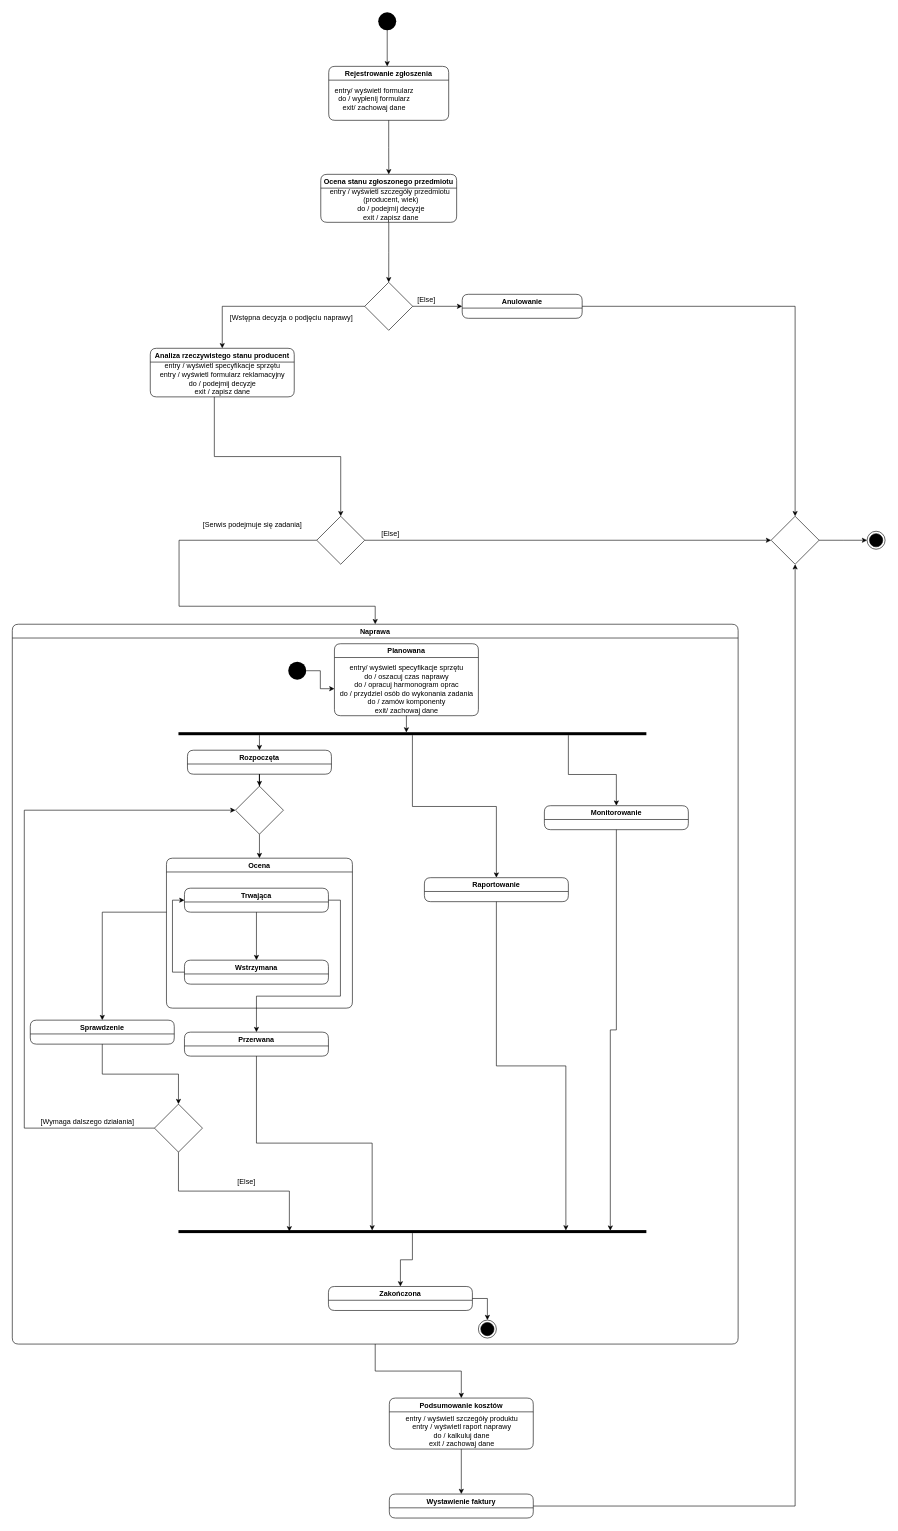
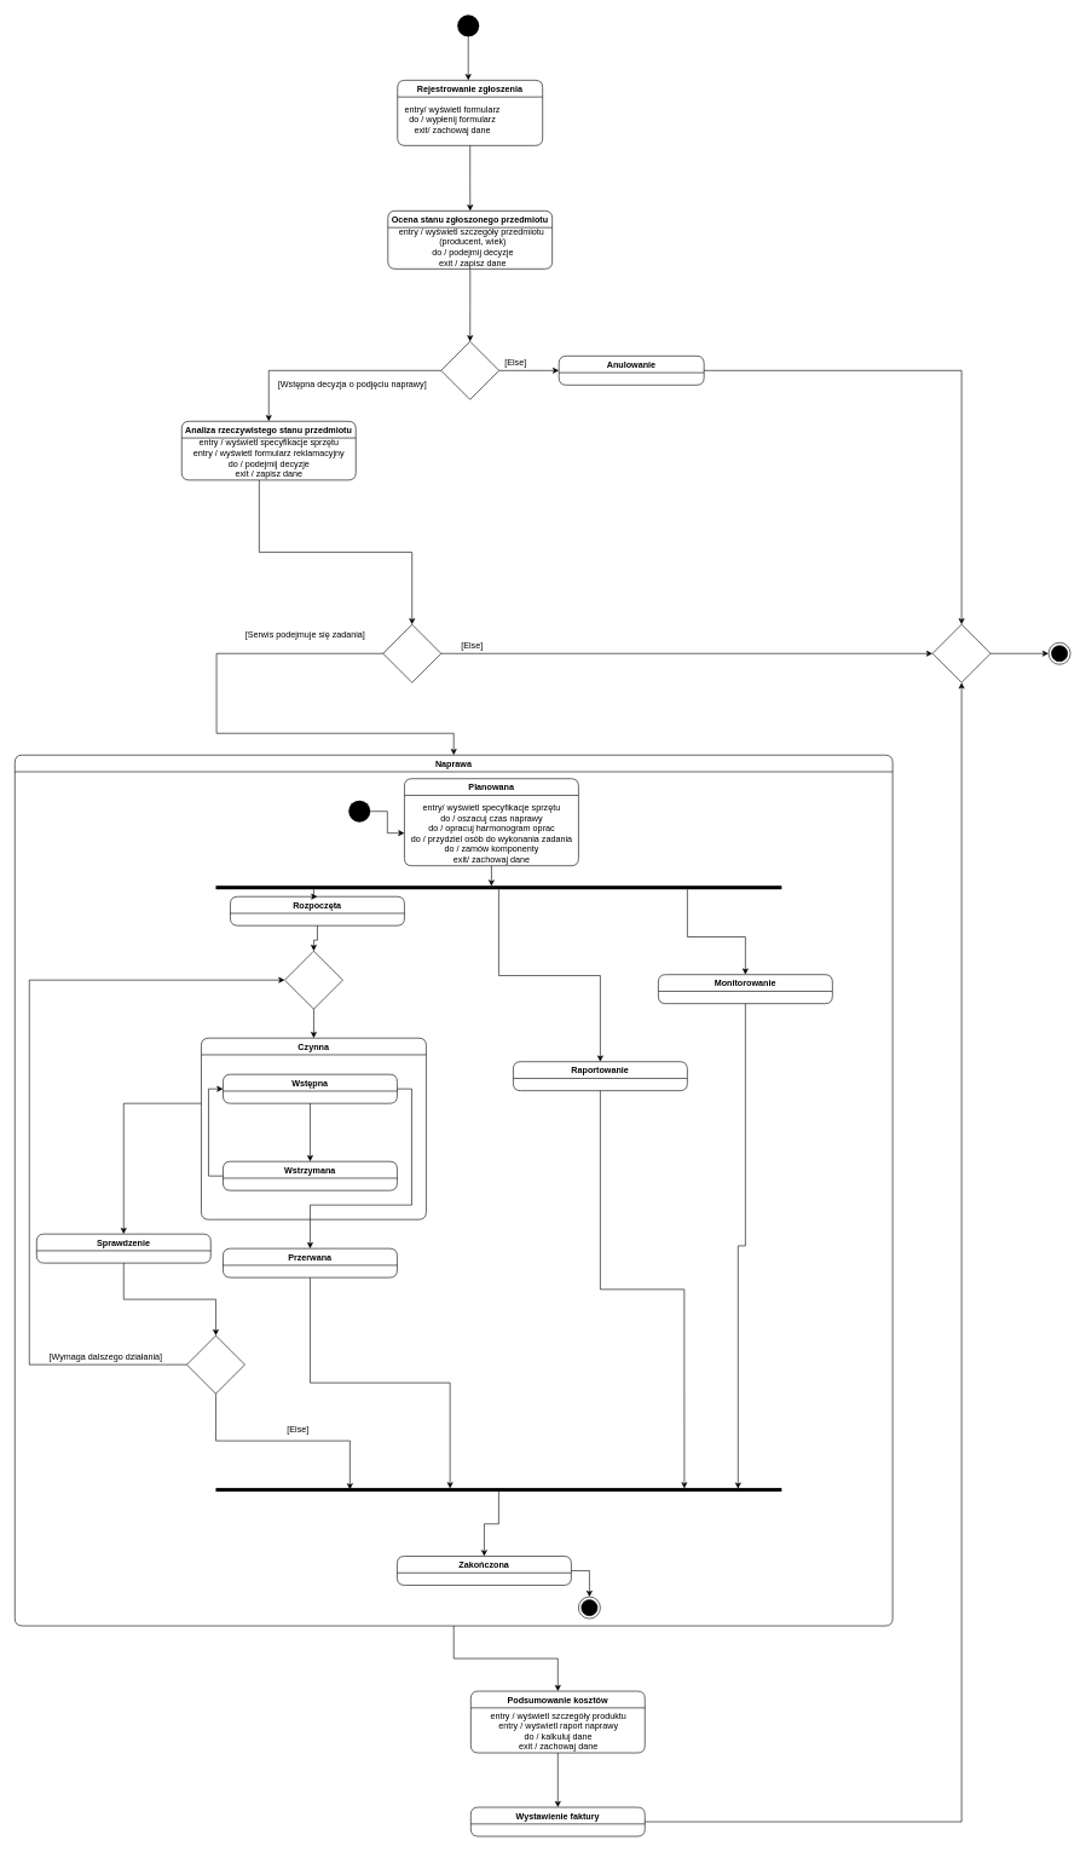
  <mxCell id="0" />
  <mxCell id="1" parent="0" />
  <mxCell id="2" value="" style="edgeStyle=orthogonalEdgeStyle;rounded=0;orthogonalLoop=1;jettySize=auto;html=1;" edge="1" parent="1"><mxGeometry relative="1" as="geometry"><mxPoint x="645" y="45" as="sourcePoint" /><mxPoint x="645" y="110" as="targetPoint" /></mxGeometry></mxCell>
  <mxCell id="3" value="" style="ellipse;fillColor=#000000;strokeColor=none;" vertex="1" parent="1"><mxGeometry x="630" y="20" width="30" height="30" as="geometry" /></mxCell>
  <mxCell id="4" value="" style="edgeStyle=orthogonalEdgeStyle;rounded=0;orthogonalLoop=1;jettySize=auto;html=1;" edge="1" parent="1" source="5" target="8"><mxGeometry relative="1" as="geometry" /></mxCell>
  <mxCell id="5" value="Rejestrowanie zgłoszenia" style="swimlane;rounded=1;sketch=0;strokeColor=#000000;fillColor=none;" vertex="1" parent="1"><mxGeometry x="547.5" y="110" width="200" height="90" as="geometry" /></mxCell>
  <mxCell id="6" value="entry/ wyświetl formularz&lt;br&gt;do / wypłenij formularz&lt;br&gt;exit/ zachowaj dane" style="text;html=1;align=center;verticalAlign=middle;resizable=0;points=[];autosize=1;" vertex="1" parent="5"><mxGeometry y="30" width="150" height="50" as="geometry" /></mxCell>
  <mxCell id="7" value="" style="edgeStyle=orthogonalEdgeStyle;rounded=0;orthogonalLoop=1;jettySize=auto;html=1;" edge="1" parent="1" source="8" target="12"><mxGeometry relative="1" as="geometry" /></mxCell>
  <mxCell id="8" value="Ocena stanu zgłoszonego przedmiotu" style="swimlane;rounded=1;sketch=0;strokeColor=#000000;fillColor=none;" vertex="1" parent="1"><mxGeometry x="534.25" y="290" width="226.5" height="80" as="geometry" /></mxCell>
  <mxCell id="9" value="entry / wyświetl szczegóły przedmiotu&amp;nbsp;&lt;br&gt;(producent, wiek)&lt;br&gt;do / podejmij decyzje&lt;br&gt;exit / zapisz dane" style="text;html=1;align=center;verticalAlign=middle;resizable=0;points=[];autosize=1;" vertex="1" parent="8"><mxGeometry x="6.5" y="20" width="220" height="60" as="geometry" /></mxCell>
  <mxCell id="10" value="" style="edgeStyle=orthogonalEdgeStyle;rounded=0;orthogonalLoop=1;jettySize=auto;html=1;entryX=0;entryY=0.5;entryDx=0;entryDy=0;" edge="1" parent="1" source="12" target="16"><mxGeometry relative="1" as="geometry"><mxPoint x="765" y="510" as="targetPoint" /></mxGeometry></mxCell>
  <mxCell id="11" style="edgeStyle=orthogonalEdgeStyle;rounded=0;orthogonalLoop=1;jettySize=auto;html=1;" edge="1" parent="1" source="12" target="17"><mxGeometry relative="1" as="geometry" /></mxCell>
  <mxCell id="12" value="" style="rhombus;whiteSpace=wrap;html=1;rounded=0;fontStyle=1;fillColor=none;startSize=23;sketch=0;" vertex="1" parent="1"><mxGeometry x="607.5" y="470" width="80" height="80" as="geometry" /></mxCell>
  <mxCell id="13" value="[Wstępna decyzja o podjęciu naprawy]" style="text;html=1;align=center;verticalAlign=middle;resizable=0;points=[];autosize=1;" vertex="1" parent="1"><mxGeometry x="375" y="520" width="220" height="20" as="geometry" /></mxCell>
  <mxCell id="14" value="[Else]" style="text;html=1;align=center;verticalAlign=middle;resizable=0;points=[];autosize=1;" vertex="1" parent="1"><mxGeometry x="685" y="490" width="50" height="20" as="geometry" /></mxCell>
  <mxCell id="15" value="" style="edgeStyle=orthogonalEdgeStyle;rounded=0;orthogonalLoop=1;jettySize=auto;html=1;entryX=0.5;entryY=0;entryDx=0;entryDy=0;" edge="1" parent="1" source="16" target="31"><mxGeometry relative="1" as="geometry"><mxPoint x="1110" y="510" as="targetPoint" /></mxGeometry></mxCell>
  <mxCell id="16" value="Anulowanie" style="swimlane;rounded=1;sketch=0;strokeColor=#000000;fillColor=none;" vertex="1" parent="1"><mxGeometry x="770" y="490" width="200" height="40" as="geometry" /></mxCell>
- <mxCell id="17" value="Analiza rzeczywistego stanu producent" style="swimlane;rounded=1;sketch=0;strokeColor=#000000;fillColor=none;" vertex="1" parent="1"><mxGeometry x="250" y="580" width="240" height="81" as="geometry" /></mxCell>
+ <mxCell id="17" value="Analiza rzeczywistego stanu przedmiotu" style="swimlane;rounded=1;sketch=0;strokeColor=#000000;fillColor=none;" vertex="1" parent="1"><mxGeometry x="250" y="580" width="240" height="81" as="geometry" /></mxCell>
  <mxCell id="18" value="entry / wyświetl specyfikacje sprzętu&lt;br&gt;entry / wyświetl formularz reklamacyjny&lt;br&gt;do / podejmij decyzje&lt;br&gt;exit / zapisz dane" style="text;html=1;align=center;verticalAlign=middle;resizable=0;points=[];autosize=1;" vertex="1" parent="17"><mxGeometry x="10" y="21" width="220" height="60" as="geometry" /></mxCell>
  <mxCell id="19" value="" style="edgeStyle=orthogonalEdgeStyle;rounded=0;orthogonalLoop=1;jettySize=auto;html=1;exitX=0.44;exitY=1.002;exitDx=0;exitDy=0;exitPerimeter=0;" edge="1" parent="1" source="18" target="22"><mxGeometry relative="1" as="geometry"><mxPoint x="490" y="780.059" as="sourcePoint" /></mxGeometry></mxCell>
  <mxCell id="20" style="edgeStyle=orthogonalEdgeStyle;rounded=0;orthogonalLoop=1;jettySize=auto;html=1;entryX=0;entryY=0.5;entryDx=0;entryDy=0;" edge="1" parent="1" source="22" target="31"><mxGeometry relative="1" as="geometry" /></mxCell>
  <mxCell id="21" style="edgeStyle=orthogonalEdgeStyle;rounded=0;orthogonalLoop=1;jettySize=auto;html=1;entryX=0.5;entryY=0;entryDx=0;entryDy=0;" edge="1" parent="1" source="22" target="33"><mxGeometry relative="1" as="geometry"><Array as="points"><mxPoint x="298" y="900" /><mxPoint x="298" y="1010" /><mxPoint x="625" y="1010" /></Array></mxGeometry></mxCell>
  <mxCell id="22" value="" style="rhombus;whiteSpace=wrap;html=1;rounded=0;fontStyle=1;fillColor=none;startSize=23;sketch=0;" vertex="1" parent="1"><mxGeometry x="527.5" y="860" width="80" height="80" as="geometry" /></mxCell>
  <mxCell id="23" value="[Serwis podejmuje się zadania]" style="text;html=1;align=center;verticalAlign=middle;resizable=0;points=[];autosize=1;" vertex="1" parent="1"><mxGeometry x="330" y="865" width="180" height="20" as="geometry" /></mxCell>
  <mxCell id="24" value="[Else]" style="text;html=1;align=center;verticalAlign=middle;resizable=0;points=[];autosize=1;" vertex="1" parent="1"><mxGeometry x="625" y="880" width="50" height="20" as="geometry" /></mxCell>
  <mxCell id="25" value="" style="edgeStyle=orthogonalEdgeStyle;rounded=0;orthogonalLoop=1;jettySize=auto;html=1;" edge="1" parent="1" source="26" target="29"><mxGeometry relative="1" as="geometry" /></mxCell>
  <mxCell id="26" value="Podsumowanie kosztów" style="swimlane;rounded=1;sketch=0;strokeColor=#000000;fillColor=none;startSize=23;" vertex="1" parent="1"><mxGeometry x="648.5" y="2330" width="240" height="85" as="geometry" /></mxCell>
  <mxCell id="27" value="entry / wyświetl szczegóły produktu&lt;br&gt;entry / wyświetl raport naprawy&lt;br&gt;do / kalkuluj dane&lt;br&gt;exit / zachowaj dane" style="text;html=1;align=center;verticalAlign=middle;resizable=0;points=[];autosize=1;" vertex="1" parent="26"><mxGeometry x="20" y="25" width="200" height="60" as="geometry" /></mxCell>
  <mxCell id="28" value="" style="edgeStyle=orthogonalEdgeStyle;rounded=0;orthogonalLoop=1;jettySize=auto;html=1;entryX=0.5;entryY=1;entryDx=0;entryDy=0;" edge="1" parent="1" source="29" target="31"><mxGeometry relative="1" as="geometry"><mxPoint x="1560" y="1040" as="targetPoint" /></mxGeometry></mxCell>
  <mxCell id="29" value="Wystawienie faktury" style="swimlane;rounded=1;sketch=0;strokeColor=#000000;fillColor=none;startSize=23;" vertex="1" parent="1"><mxGeometry x="648.5" y="2490" width="240" height="40" as="geometry" /></mxCell>
  <mxCell id="30" value="" style="edgeStyle=orthogonalEdgeStyle;rounded=0;orthogonalLoop=1;jettySize=auto;html=1;" edge="1" parent="1" source="31"><mxGeometry relative="1" as="geometry"><mxPoint x="1445" y="900" as="targetPoint" /></mxGeometry></mxCell>
  <mxCell id="31" value="" style="rhombus;whiteSpace=wrap;html=1;rounded=0;fontStyle=1;fillColor=none;startSize=23;sketch=0;" vertex="1" parent="1"><mxGeometry x="1285" y="860" width="80" height="80" as="geometry" /></mxCell>
  <mxCell id="32" style="edgeStyle=orthogonalEdgeStyle;rounded=0;orthogonalLoop=1;jettySize=auto;html=1;entryX=0.5;entryY=0;entryDx=0;entryDy=0;" edge="1" parent="1" source="33" target="26"><mxGeometry relative="1" as="geometry" /></mxCell>
  <mxCell id="33" value="Naprawa" style="swimlane;rounded=1;sketch=0;strokeColor=#000000;fillColor=none;startSize=23;" vertex="1" parent="1"><mxGeometry x="20" y="1040" width="1210" height="1200" as="geometry" /></mxCell>
- <mxCell id="34" value="Rozpoczęta" style="swimlane;rounded=1;sketch=0;strokeColor=#000000;fillColor=none;" vertex="1" parent="33"><mxGeometry x="292" y="210" width="240" height="40" as="geometry" /></mxCell>
- <mxCell id="35" value="Trwająca" style="swimlane;rounded=1;sketch=0;strokeColor=#000000;fillColor=none;startSize=23;" vertex="1" parent="33"><mxGeometry x="287" y="440" width="240" height="40" as="geometry" /></mxCell>
+ <mxCell id="34" value="Rozpoczęta" style="swimlane;rounded=1;sketch=0;strokeColor=#000000;fillColor=none;" vertex="1" parent="33"><mxGeometry x="297" y="195" width="240" height="40" as="geometry" /></mxCell>
+ <mxCell id="35" value="Wstępna" style="swimlane;rounded=1;sketch=0;strokeColor=#000000;fillColor=none;startSize=23;" vertex="1" parent="33"><mxGeometry x="287" y="440" width="240" height="40" as="geometry" /></mxCell>
  <mxCell id="36" style="edgeStyle=orthogonalEdgeStyle;rounded=0;orthogonalLoop=1;jettySize=auto;html=1;entryX=0;entryY=0.5;entryDx=0;entryDy=0;exitX=0;exitY=0.5;exitDx=0;exitDy=0;" edge="1" parent="33" source="38" target="35"><mxGeometry relative="1" as="geometry" /></mxCell>
  <mxCell id="37" value="" style="edgeStyle=orthogonalEdgeStyle;rounded=0;orthogonalLoop=1;jettySize=auto;html=1;exitX=1;exitY=0.5;exitDx=0;exitDy=0;" edge="1" parent="33" source="35" target="41"><mxGeometry relative="1" as="geometry"><Array as="points"><mxPoint x="547" y="460" /><mxPoint x="547" y="620" /><mxPoint x="407" y="620" /></Array></mxGeometry></mxCell>
  <mxCell id="38" value="Wstrzymana" style="swimlane;rounded=1;sketch=0;strokeColor=#000000;fillColor=none;startSize=23;" vertex="1" parent="33"><mxGeometry x="287" y="560" width="240" height="40" as="geometry" /></mxCell>
  <mxCell id="39" value="" style="edgeStyle=orthogonalEdgeStyle;rounded=0;orthogonalLoop=1;jettySize=auto;html=1;" edge="1" parent="33" source="35" target="38"><mxGeometry relative="1" as="geometry" /></mxCell>
  <mxCell id="40" style="edgeStyle=orthogonalEdgeStyle;rounded=0;orthogonalLoop=1;jettySize=auto;html=1;entryX=0.12;entryY=0.586;entryDx=0;entryDy=0;entryPerimeter=0;" edge="1" parent="33" source="41" target="52"><mxGeometry relative="1" as="geometry" /></mxCell>
  <mxCell id="41" value="Przerwana" style="swimlane;rounded=1;sketch=0;strokeColor=#000000;fillColor=none;startSize=23;" vertex="1" parent="33"><mxGeometry x="287" y="680" width="240" height="40" as="geometry" /></mxCell>
- <mxCell id="42" value="Ocena" style="swimlane;rounded=1;sketch=0;strokeColor=#000000;fillColor=none;" vertex="1" parent="33"><mxGeometry x="257" y="390" width="310" height="250" as="geometry" /></mxCell>
+ <mxCell id="42" value="Czynna" style="swimlane;rounded=1;sketch=0;strokeColor=#000000;fillColor=none;" vertex="1" parent="33"><mxGeometry x="257" y="390" width="310" height="250" as="geometry" /></mxCell>
  <mxCell id="43" style="edgeStyle=orthogonalEdgeStyle;rounded=0;orthogonalLoop=1;jettySize=auto;html=1;entryX=0.5;entryY=0;entryDx=0;entryDy=0;" edge="1" parent="33" source="46" target="50"><mxGeometry relative="1" as="geometry" /></mxCell>
  <mxCell id="44" style="edgeStyle=orthogonalEdgeStyle;rounded=0;orthogonalLoop=1;jettySize=auto;html=1;entryX=0.5;entryY=0;entryDx=0;entryDy=0;" edge="1" parent="33" source="46" target="48"><mxGeometry relative="1" as="geometry"><Array as="points"><mxPoint x="927" y="250.5" /><mxPoint x="1007" y="250.5" /></Array></mxGeometry></mxCell>
  <mxCell id="45" style="edgeStyle=orthogonalEdgeStyle;rounded=0;orthogonalLoop=1;jettySize=auto;html=1;entryX=0.5;entryY=0;entryDx=0;entryDy=0;" edge="1" parent="33" source="46" target="34"><mxGeometry relative="1" as="geometry"><Array as="points"><mxPoint x="412" y="190" /><mxPoint x="412" y="190" /></Array></mxGeometry></mxCell>
  <mxCell id="46" value="" style="html=1;points=[];perimeter=orthogonalPerimeter;fillColor=#000000;strokeColor=none;rounded=0;sketch=0;direction=south;" vertex="1" parent="33"><mxGeometry x="277" y="180" width="780" height="5" as="geometry" /></mxCell>
  <mxCell id="47" style="edgeStyle=orthogonalEdgeStyle;rounded=0;orthogonalLoop=1;jettySize=auto;html=1;entryX=0.2;entryY=0.077;entryDx=0;entryDy=0;entryPerimeter=0;" edge="1" parent="33" source="48" target="52"><mxGeometry relative="1" as="geometry" /></mxCell>
  <mxCell id="48" value="Monitorowanie" style="swimlane;rounded=1;sketch=0;strokeColor=#000000;fillColor=none;" vertex="1" parent="33"><mxGeometry x="887" y="302.5" width="240" height="40" as="geometry" /></mxCell>
  <mxCell id="49" style="edgeStyle=orthogonalEdgeStyle;rounded=0;orthogonalLoop=1;jettySize=auto;html=1;entryX=0.12;entryY=0.172;entryDx=0;entryDy=0;entryPerimeter=0;" edge="1" parent="33" source="50" target="52"><mxGeometry relative="1" as="geometry" /></mxCell>
  <mxCell id="50" value="Raportowanie" style="swimlane;rounded=1;sketch=0;strokeColor=#000000;fillColor=none;" vertex="1" parent="33"><mxGeometry x="687" y="422.5" width="240" height="40" as="geometry" /></mxCell>
  <mxCell id="51" value="Sprawdzenie" style="swimlane;rounded=1;sketch=0;strokeColor=#000000;fillColor=none;startSize=23;" vertex="1" parent="33"><mxGeometry x="30" y="660" width="240" height="40" as="geometry" /></mxCell>
  <mxCell id="52" value="" style="html=1;points=[];perimeter=orthogonalPerimeter;fillColor=#000000;strokeColor=none;rounded=0;sketch=0;direction=south;" vertex="1" parent="33"><mxGeometry x="277" y="1010" width="780" height="5" as="geometry" /></mxCell>
  <mxCell id="53" value="" style="rhombus;whiteSpace=wrap;html=1;rounded=0;fontStyle=1;fillColor=none;startSize=23;sketch=0;" vertex="1" parent="33"><mxGeometry x="237" y="800" width="80" height="80" as="geometry" /></mxCell>
  <mxCell id="54" value="" style="edgeStyle=orthogonalEdgeStyle;rounded=0;orthogonalLoop=1;jettySize=auto;html=1;" edge="1" parent="33" source="51" target="53"><mxGeometry relative="1" as="geometry" /></mxCell>
  <mxCell id="55" value="Planowana" style="swimlane;rounded=1;sketch=0;strokeColor=#000000;fillColor=none;startSize=23;" vertex="1" parent="33"><mxGeometry x="537" y="32.5" width="240" height="120" as="geometry" /></mxCell>
  <mxCell id="56" value="entry/ wyświetl specyfikacje sprzętu&lt;br&gt;do / oszacuj czas naprawy&lt;br&gt;do / opracuj harmonogram oprac&lt;br&gt;do / przydziel osób do wykonania zadania&lt;br&gt;do / zamów komponenty&lt;br&gt;exit/ zachowaj dane" style="text;html=1;align=center;verticalAlign=middle;resizable=0;points=[];autosize=1;" vertex="1" parent="55"><mxGeometry y="30" width="240" height="90" as="geometry" /></mxCell>
  <mxCell id="57" style="edgeStyle=orthogonalEdgeStyle;rounded=0;orthogonalLoop=1;jettySize=auto;html=1;exitX=0.5;exitY=1;exitDx=0;exitDy=0;entryX=0.5;entryY=0;entryDx=0;entryDy=0;" edge="1" parent="33" source="58" target="42"><mxGeometry relative="1" as="geometry" /></mxCell>
  <mxCell id="58" value="" style="rhombus;whiteSpace=wrap;html=1;rounded=0;fontStyle=1;fillColor=none;startSize=23;sketch=0;" vertex="1" parent="33"><mxGeometry x="372" y="270" width="80" height="80" as="geometry" /></mxCell>
  <mxCell id="59" value="" style="edgeStyle=orthogonalEdgeStyle;rounded=0;orthogonalLoop=1;jettySize=auto;html=1;" edge="1" parent="33" source="34" target="58"><mxGeometry relative="1" as="geometry" /></mxCell>
  <mxCell id="60" style="edgeStyle=orthogonalEdgeStyle;rounded=0;orthogonalLoop=1;jettySize=auto;html=1;entryX=0;entryY=0.5;entryDx=0;entryDy=0;exitX=0;exitY=0.5;exitDx=0;exitDy=0;" edge="1" parent="33" source="53" target="58"><mxGeometry relative="1" as="geometry"><mxPoint x="130" y="310" as="targetPoint" /><Array as="points"><mxPoint x="20" y="840" /><mxPoint x="20" y="310" /></Array></mxGeometry></mxCell>
  <mxCell id="61" value="[Wymaga dalszego działania]" style="text;html=1;align=center;verticalAlign=middle;resizable=0;points=[];autosize=1;" vertex="1" parent="33"><mxGeometry x="40" y="820" width="170" height="20" as="geometry" /></mxCell>
  <mxCell id="62" value="[Else]" style="text;html=1;align=center;verticalAlign=middle;resizable=0;points=[];autosize=1;" vertex="1" parent="33"><mxGeometry x="365" y="920" width="50" height="20" as="geometry" /></mxCell>
  <mxCell id="63" style="edgeStyle=orthogonalEdgeStyle;rounded=0;orthogonalLoop=1;jettySize=auto;html=1;entryX=0.5;entryY=0;entryDx=0;entryDy=0;entryPerimeter=0;" edge="1" parent="33" source="42" target="51"><mxGeometry relative="1" as="geometry"><mxPoint x="150" y="650" as="targetPoint" /><Array as="points"><mxPoint x="150" y="480" /></Array></mxGeometry></mxCell>
  <mxCell id="64" style="edgeStyle=orthogonalEdgeStyle;rounded=0;orthogonalLoop=1;jettySize=auto;html=1;exitX=0.5;exitY=1;exitDx=0;exitDy=0;entryX=0.44;entryY=0.763;entryDx=0;entryDy=0;entryPerimeter=0;" edge="1" parent="33" source="53" target="52"><mxGeometry relative="1" as="geometry"><mxPoint x="440" y="1000" as="targetPoint" /><mxPoint x="290" y="910" as="sourcePoint" /></mxGeometry></mxCell>
  <mxCell id="65" style="edgeStyle=orthogonalEdgeStyle;rounded=0;orthogonalLoop=1;jettySize=auto;html=1;entryX=0.5;entryY=0;entryDx=0;entryDy=0;" edge="1" parent="33" source="66" target="68"><mxGeometry relative="1" as="geometry" /></mxCell>
  <mxCell id="66" value="Zakończona" style="swimlane;rounded=1;sketch=0;strokeColor=#000000;fillColor=none;startSize=23;" vertex="1" parent="33"><mxGeometry x="527" y="1104" width="240" height="40" as="geometry" /></mxCell>
  <mxCell id="67" style="edgeStyle=orthogonalEdgeStyle;rounded=0;orthogonalLoop=1;jettySize=auto;html=1;" edge="1" parent="33" source="52" target="66"><mxGeometry relative="1" as="geometry"><mxPoint x="647" y="1080" as="targetPoint" /></mxGeometry></mxCell>
  <mxCell id="68" value="" style="ellipse;html=1;shape=endState;fillColor=#000000;strokeColor=#000000;rounded=0;sketch=0;" vertex="1" parent="33"><mxGeometry x="777" y="1160" width="30" height="30" as="geometry" /></mxCell>
  <mxCell id="69" style="edgeStyle=orthogonalEdgeStyle;rounded=0;orthogonalLoop=1;jettySize=auto;html=1;entryX=0.1;entryY=0.513;entryDx=0;entryDy=0;entryPerimeter=0;" edge="1" parent="33" source="56" target="46"><mxGeometry relative="1" as="geometry" /></mxCell>
  <mxCell id="70" style="edgeStyle=orthogonalEdgeStyle;rounded=0;orthogonalLoop=1;jettySize=auto;html=1;" edge="1" parent="33" source="71" target="56"><mxGeometry relative="1" as="geometry" /></mxCell>
  <mxCell id="71" value="" style="ellipse;fillColor=#000000;strokeColor=none;" vertex="1" parent="33"><mxGeometry x="460" y="62.5" width="30" height="30" as="geometry" /></mxCell>
  <mxCell id="72" value="" style="ellipse;html=1;shape=endState;fillColor=#000000;strokeColor=#000000;rounded=0;sketch=0;" vertex="1" parent="1"><mxGeometry x="1445" y="885" width="30" height="30" as="geometry" /></mxCell>
